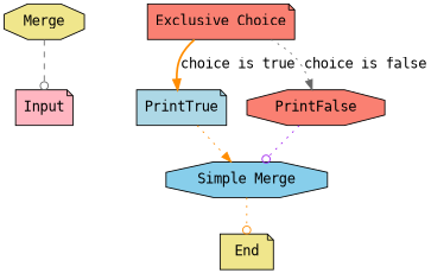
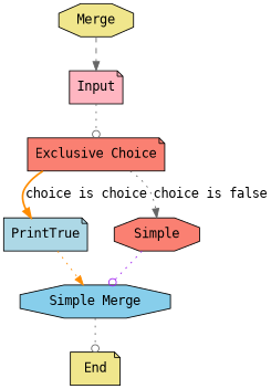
  digraph {
    fontname="DejaVu Sans Mono"
    node [fillcolor=khaki fontname="DejaVu Sans Mono" shape=note style=filled]
    edge [arrowhead=normal color=gray40 fontname="DejaVu Sans Mono" style=dotted]
    n1 [label=Merge shape=octagon]
    n2 [fillcolor=lightpink label=Input]
    n3 [fillcolor=salmon label="Exclusive Choice"]
    n4 [fillcolor=lightblue label=PrintTrue]
-   n5 [fillcolor=salmon label=PrintFalse shape=octagon]
+   n5 [fillcolor=salmon label=Simple shape=octagon]
    n6 [fillcolor=skyblue label="Simple Merge" shape=octagon]
    n7 [label=End]
-   n1 -> n2 [arrowhead=odot style=dashed]
-   n3 -> n4 [color=darkorange label="choice is true" style=bold]
+   n1 -> n2 [style=dashed]
+   n2 -> n3 [arrowhead=odot]
+   n3 -> n4 [color=darkorange label="choice is choice" style=bold]
    n3 -> n5 [label="choice is false"]
    n4 -> n6 [color=darkorange]
    n5 -> n6 [arrowhead=odot color=purple]
-   n6 -> n7 [arrowhead=odot color=darkorange]
+   n6 -> n7 [arrowhead=odot]
  }
